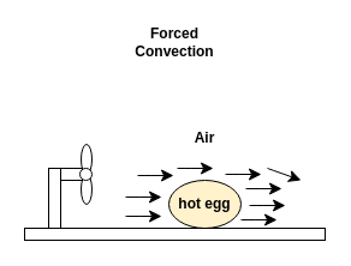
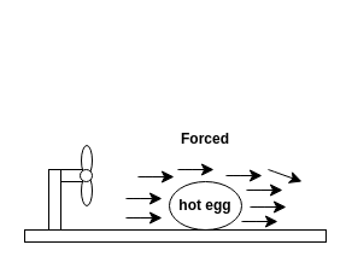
  <mxCell id="0" />
  <mxCell id="1" parent="0" />
- <mxCell id="2" value="hot egg" style="ellipse;whiteSpace=wrap;html=1;fontStyle=1;fillColor=#fff2cc;" parent="1" vertex="1"><mxGeometry x="140" y="150" width="60" height="40" as="geometry" /></mxCell>
+ <mxCell id="2" value="hot egg" style="ellipse;whiteSpace=wrap;html=1;fontStyle=1" parent="1" vertex="1"><mxGeometry x="140" y="150" width="60" height="40" as="geometry" /></mxCell>
  <mxCell id="3" value="" style="rounded=0;whiteSpace=wrap;html=1;" parent="1" vertex="1"><mxGeometry x="20" y="190" width="250" height="10" as="geometry" /></mxCell>
- <mxCell id="4" value="Air" style="text;html=1;align=center;verticalAlign=middle;whiteSpace=wrap;rounded=0;fontStyle=1" parent="1" vertex="1"><mxGeometry x="140" y="100" width="60" height="30" as="geometry" /></mxCell>
- <mxCell id="5" value="Forced Convection" style="text;html=1;align=center;verticalAlign=middle;whiteSpace=wrap;rounded=0;fontStyle=1" parent="1" vertex="1"><mxGeometry x="115" y="20" width="60" height="30" as="geometry" /></mxCell>
+ <mxCell id="4" value="Forced" style="text;html=1;align=center;verticalAlign=middle;whiteSpace=wrap;rounded=0;fontStyle=1" parent="1" vertex="1"><mxGeometry x="140" y="100" width="60" height="30" as="geometry" /></mxCell>
  <mxCell id="6" value="" style="rounded=0;whiteSpace=wrap;html=1;" vertex="1" parent="1"><mxGeometry x="40" y="140" width="10" height="50" as="geometry" /></mxCell>
  <mxCell id="7" value="" style="rounded=0;whiteSpace=wrap;html=1;" vertex="1" parent="1"><mxGeometry x="50" y="140" width="20" height="10" as="geometry" /></mxCell>
  <mxCell id="8" value="" style="ellipse;whiteSpace=wrap;html=1;" vertex="1" parent="1"><mxGeometry x="67" y="145" width="9" height="25" as="geometry" /></mxCell>
  <mxCell id="9" value="" style="ellipse;whiteSpace=wrap;html=1;" vertex="1" parent="1"><mxGeometry x="67" y="120" width="9" height="25" as="geometry" /></mxCell>
  <mxCell id="10" value="" style="ellipse;whiteSpace=wrap;html=1;aspect=fixed;" vertex="1" parent="1"><mxGeometry x="66" y="140" width="10" height="10" as="geometry" /></mxCell>
  <mxCell id="11" value="" style="endArrow=classic;html=1;rounded=0;fontSize=12;startSize=8;endSize=8;curved=1;" edge="1" parent="1"><mxGeometry width="50" height="50" relative="1" as="geometry"><mxPoint x="104" y="180" as="sourcePoint" /><mxPoint x="134" y="180" as="targetPoint" /></mxGeometry></mxCell>
  <mxCell id="12" value="" style="endArrow=classic;html=1;rounded=0;fontSize=12;startSize=8;endSize=8;curved=1;" edge="1" parent="1"><mxGeometry width="50" height="50" relative="1" as="geometry"><mxPoint x="104" y="164" as="sourcePoint" /><mxPoint x="134" y="164" as="targetPoint" /></mxGeometry></mxCell>
  <mxCell id="13" value="" style="endArrow=classic;html=1;rounded=0;fontSize=12;startSize=8;endSize=8;curved=1;" edge="1" parent="1"><mxGeometry width="50" height="50" relative="1" as="geometry"><mxPoint x="114" y="146" as="sourcePoint" /><mxPoint x="144" y="146" as="targetPoint" /></mxGeometry></mxCell>
  <mxCell id="14" value="" style="endArrow=classic;html=1;rounded=0;fontSize=12;startSize=8;endSize=8;curved=1;" edge="1" parent="1"><mxGeometry width="50" height="50" relative="1" as="geometry"><mxPoint x="147" y="140" as="sourcePoint" /><mxPoint x="177" y="140" as="targetPoint" /></mxGeometry></mxCell>
  <mxCell id="15" value="" style="endArrow=classic;html=1;rounded=0;fontSize=12;startSize=8;endSize=8;curved=1;" edge="1" parent="1"><mxGeometry width="50" height="50" relative="1" as="geometry"><mxPoint x="187" y="145" as="sourcePoint" /><mxPoint x="217" y="145" as="targetPoint" /></mxGeometry></mxCell>
  <mxCell id="16" value="" style="endArrow=classic;html=1;rounded=0;fontSize=12;startSize=8;endSize=8;curved=1;" edge="1" parent="1"><mxGeometry width="50" height="50" relative="1" as="geometry"><mxPoint x="204" y="157" as="sourcePoint" /><mxPoint x="234" y="157" as="targetPoint" /></mxGeometry></mxCell>
  <mxCell id="17" value="" style="endArrow=classic;html=1;rounded=0;fontSize=12;startSize=8;endSize=8;curved=1;" edge="1" parent="1"><mxGeometry width="50" height="50" relative="1" as="geometry"><mxPoint x="207" y="171" as="sourcePoint" /><mxPoint x="237" y="171" as="targetPoint" /></mxGeometry></mxCell>
  <mxCell id="18" value="" style="endArrow=classic;html=1;rounded=0;fontSize=12;startSize=8;endSize=8;curved=1;" edge="1" parent="1"><mxGeometry width="50" height="50" relative="1" as="geometry"><mxPoint x="200" y="183" as="sourcePoint" /><mxPoint x="230" y="183" as="targetPoint" /></mxGeometry></mxCell>
  <mxCell id="19" value="" style="endArrow=classic;html=1;rounded=0;fontSize=12;startSize=8;endSize=8;curved=1;" edge="1" parent="1"><mxGeometry width="50" height="50" relative="1" as="geometry"><mxPoint x="222" y="140" as="sourcePoint" /><mxPoint x="250" y="150" as="targetPoint" /></mxGeometry></mxCell>
